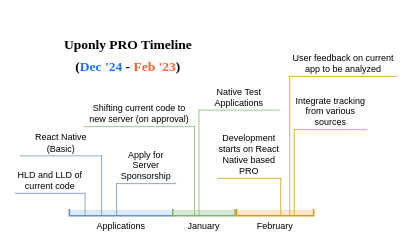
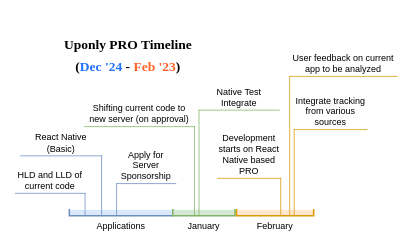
  <mxCell id="0" />
  <mxCell id="1" parent="0" />
  <mxCell id="2" value="Applications" style="shape=partialRectangle;whiteSpace=wrap;html=1;bottom=1;right=1;left=1;top=0;fillColor=#dae8fc;routingCenterX=-0.5;shadow=0;dashed=0;labelBackgroundColor=default;strokeColor=#6c8ebf;strokeWidth=2;fontFamily=Helvetica;fontSize=12;labelPosition=center;verticalLabelPosition=bottom;align=center;verticalAlign=top;" parent="1" vertex="1"><mxGeometry x="92" y="279" width="138" height="8" as="geometry" /></mxCell>
  <mxCell id="3" value="January" style="shape=partialRectangle;whiteSpace=wrap;html=1;bottom=1;right=1;left=1;top=0;fillColor=#d5e8d4;routingCenterX=-0.5;shadow=0;dashed=0;labelBackgroundColor=default;strokeColor=#82b366;strokeWidth=2;fontFamily=Helvetica;fontSize=12;labelPosition=center;verticalLabelPosition=bottom;align=center;verticalAlign=top;" parent="1" vertex="1"><mxGeometry x="230" y="279" width="83" height="8" as="geometry" /></mxCell>
  <mxCell id="4" value="February" style="shape=partialRectangle;whiteSpace=wrap;html=1;bottom=1;right=1;left=1;top=0;fillColor=#ffe6cc;routingCenterX=-0.5;shadow=0;dashed=0;labelBackgroundColor=default;strokeColor=#d79b00;strokeWidth=2;fontFamily=Helvetica;fontSize=12;labelPosition=center;verticalLabelPosition=bottom;align=center;verticalAlign=top;" parent="1" vertex="1"><mxGeometry x="315" y="279" width="103" height="8" as="geometry" /></mxCell>
  <mxCell id="5" value="React Native&lt;br&gt;(Basic)" style="shape=partialRectangle;whiteSpace=wrap;html=1;bottom=0;right=0;fillColor=none;direction=south;labelPosition=center;verticalLabelPosition=top;align=center;verticalAlign=bottom;strokeColor=#6c8ebf;" parent="1" vertex="1"><mxGeometry x="27" y="207" width="108" height="79" as="geometry" /></mxCell>
  <mxCell id="6" value="Shifting current code to new server (on approval)" style="shape=partialRectangle;whiteSpace=wrap;html=1;bottom=0;right=0;fillColor=none;direction=south;labelPosition=center;verticalLabelPosition=top;align=center;verticalAlign=bottom;strokeColor=#82b366;flipH=0;" parent="1" vertex="1"><mxGeometry x="112" y="168" width="147" height="119" as="geometry" /></mxCell>
  <mxCell id="7" value="Apply for Server Sponsorship" style="shape=partialRectangle;whiteSpace=wrap;html=1;bottom=0;right=0;fillColor=none;direction=south;labelPosition=center;verticalLabelPosition=top;align=center;verticalAlign=bottom;strokeColor=#6c8ebf;flipH=1;" parent="1" vertex="1"><mxGeometry x="155" y="244" width="79" height="42" as="geometry" /></mxCell>
  <mxCell id="8" value="HLD and LLD of current code" style="shape=partialRectangle;whiteSpace=wrap;html=1;bottom=0;right=0;fillColor=none;direction=south;labelPosition=center;verticalLabelPosition=top;align=center;verticalAlign=bottom;strokeColor=#6c8ebf;flipH=0;" parent="1" vertex="1"><mxGeometry x="20" y="257" width="93" height="29" as="geometry" /></mxCell>
- <mxCell id="9" value="Native Test Applications" style="shape=partialRectangle;whiteSpace=wrap;html=1;bottom=0;right=0;fillColor=none;direction=south;labelPosition=center;verticalLabelPosition=top;align=center;verticalAlign=bottom;strokeColor=#82b366;flipH=1;" parent="1" vertex="1"><mxGeometry x="265" y="146" width="107" height="141" as="geometry" /></mxCell>
+ <mxCell id="9" value="Native Test Integrate" style="shape=partialRectangle;whiteSpace=wrap;html=1;bottom=0;right=0;fillColor=none;direction=south;labelPosition=center;verticalLabelPosition=top;align=center;verticalAlign=bottom;strokeColor=#82b366;flipH=1;" parent="1" vertex="1"><mxGeometry x="265" y="146" width="107" height="141" as="geometry" /></mxCell>
  <mxCell id="10" value="User feedback on current app to be analyzed" style="shape=partialRectangle;whiteSpace=wrap;html=1;bottom=0;right=0;fillColor=none;direction=south;labelPosition=center;verticalLabelPosition=top;align=center;verticalAlign=bottom;strokeColor=#d79b00;flipH=1;" parent="1" vertex="1"><mxGeometry x="386" y="101" width="143" height="185" as="geometry" /></mxCell>
  <mxCell id="11" value="Development starts on React Native based PRO" style="shape=partialRectangle;whiteSpace=wrap;html=1;bottom=0;right=0;fillColor=none;direction=south;labelPosition=center;verticalLabelPosition=top;align=center;verticalAlign=bottom;strokeColor=#d79b00;flipH=0;" parent="1" vertex="1"><mxGeometry x="290" y="237" width="84" height="49" as="geometry" /></mxCell>
  <mxCell id="12" value="Integrate tracking from various sources" style="shape=partialRectangle;whiteSpace=wrap;html=1;bottom=0;right=0;fillColor=none;direction=south;labelPosition=center;verticalLabelPosition=top;align=center;verticalAlign=bottom;strokeColor=#d79b00;flipH=1;" parent="1" vertex="1"><mxGeometry x="392" y="172" width="97" height="114" as="geometry" /></mxCell>
  <mxCell id="13" value="&lt;h1&gt;&lt;font style=&quot;font-size: 18px;&quot; face=&quot;Verdana&quot;&gt;Uponly PRO Timeline&lt;br&gt;(&lt;font color=&quot;#2172ff&quot;&gt;Dec '24&lt;/font&gt; - &lt;font color=&quot;#ff6229&quot;&gt;Feb '23&lt;/font&gt;)&lt;/font&gt;&lt;/h1&gt;" style="text;html=1;align=center;verticalAlign=middle;resizable=0;points=[];autosize=1;strokeColor=none;fillColor=none;" vertex="1" parent="1"><mxGeometry x="55" y="20" width="229" height="102" as="geometry" /></mxCell>
